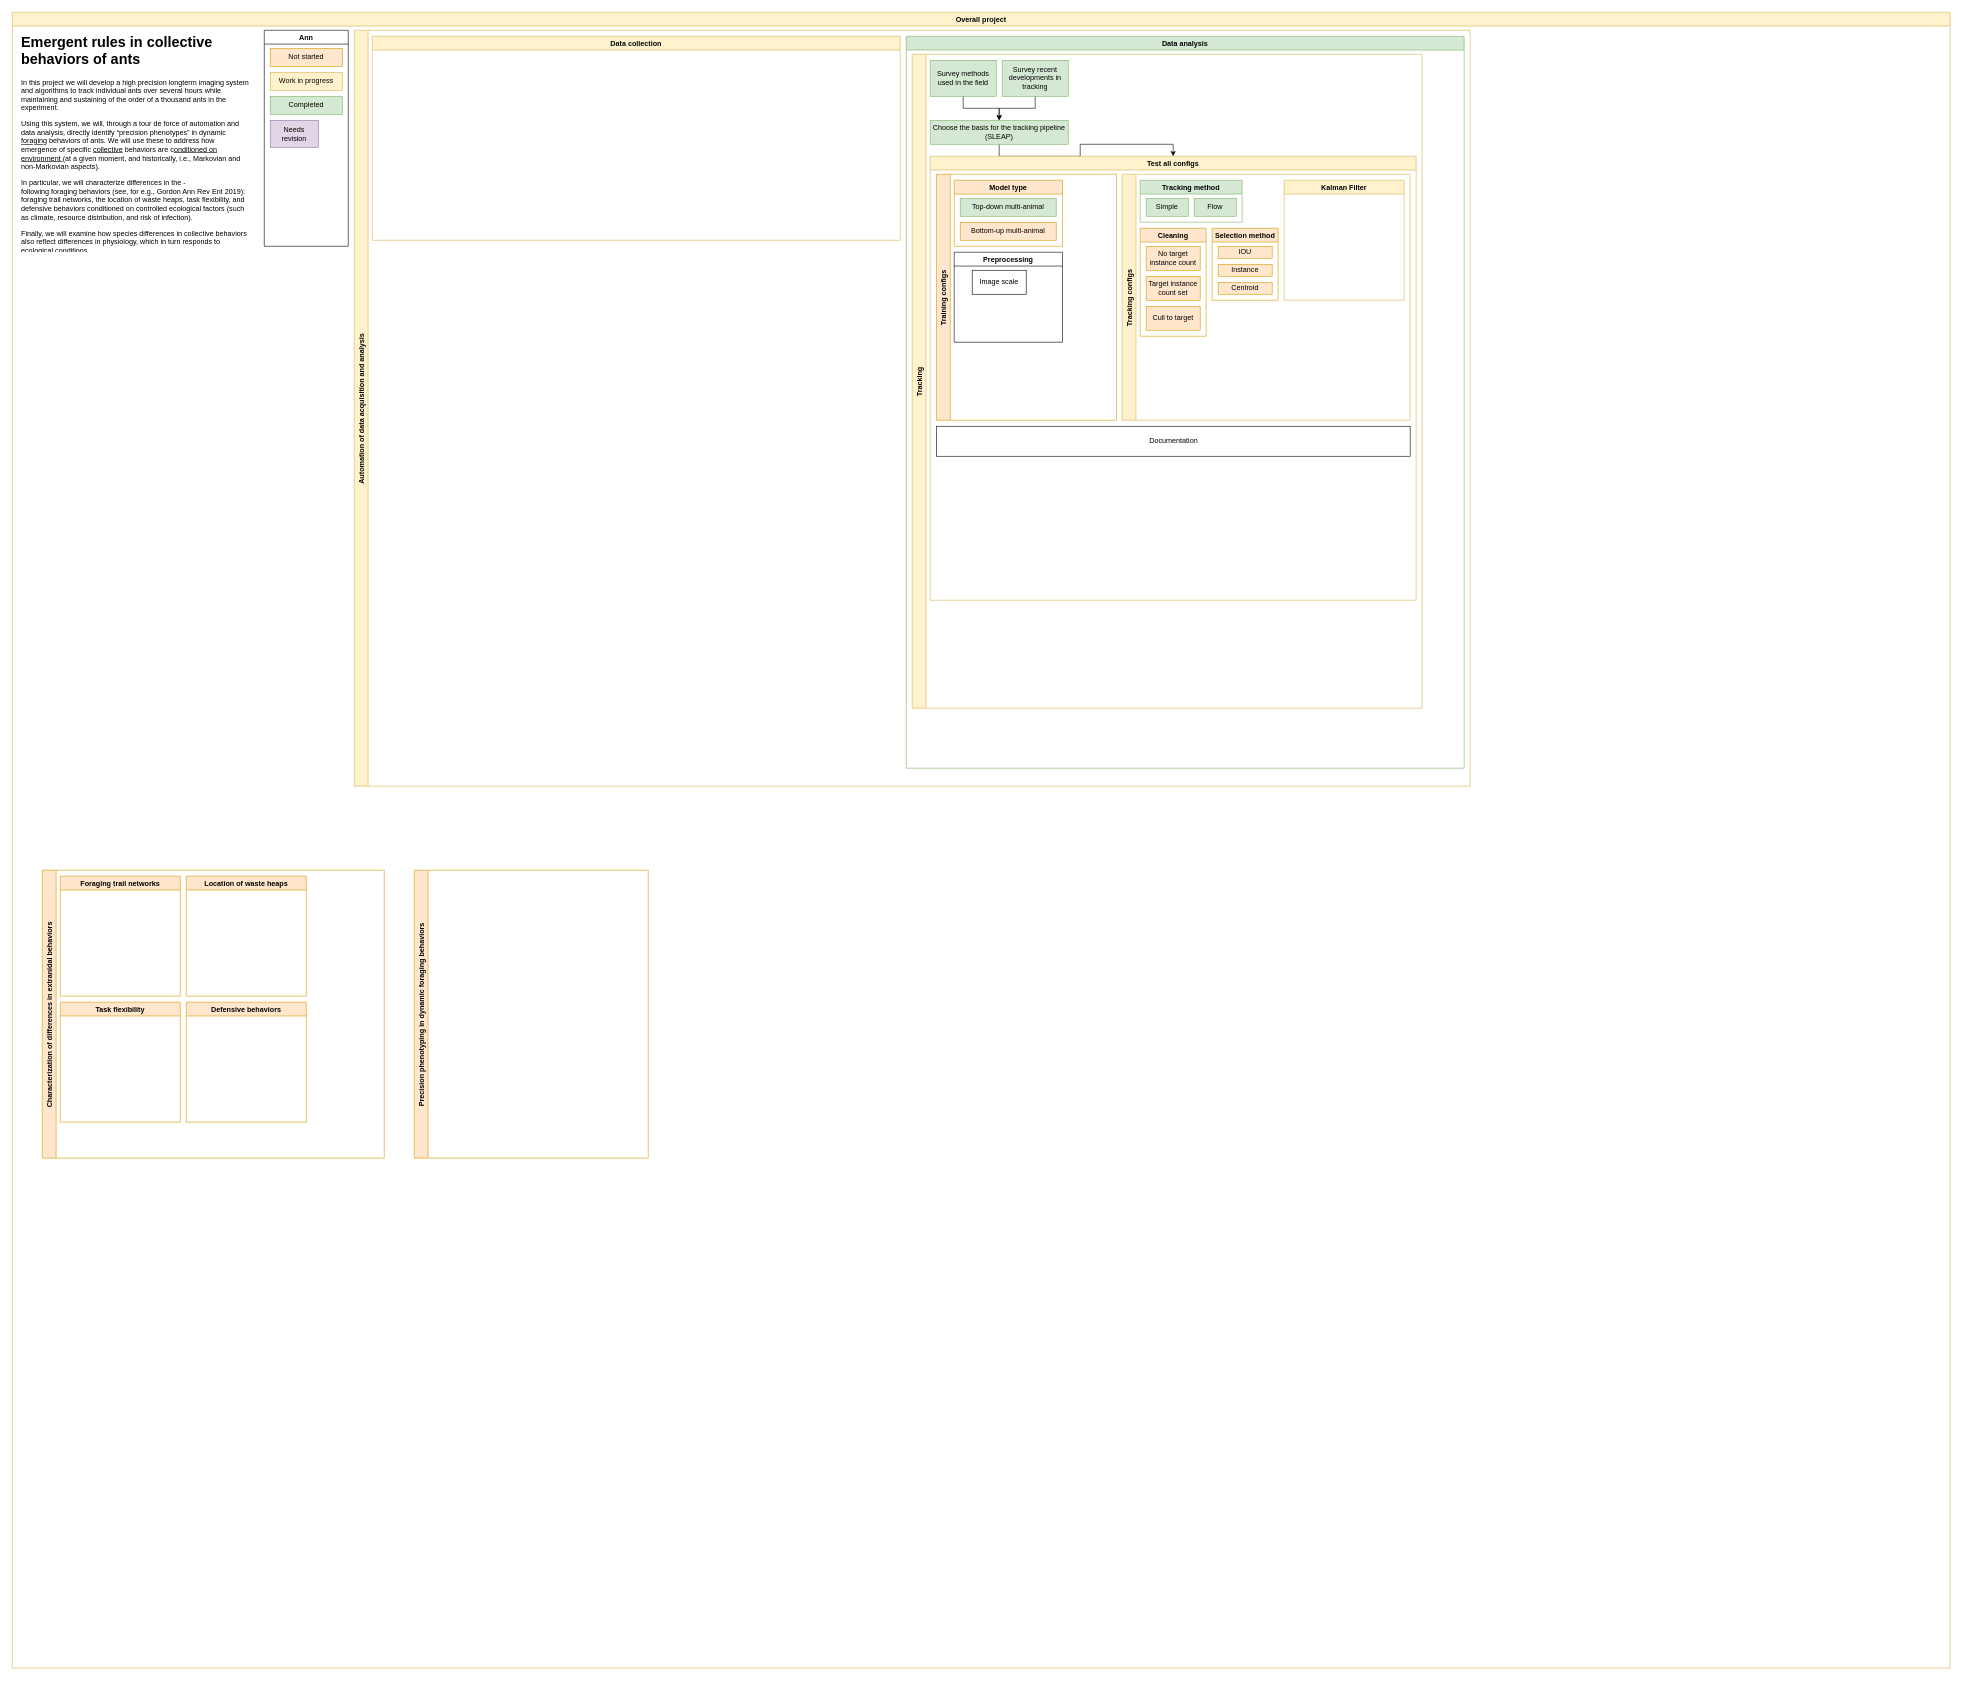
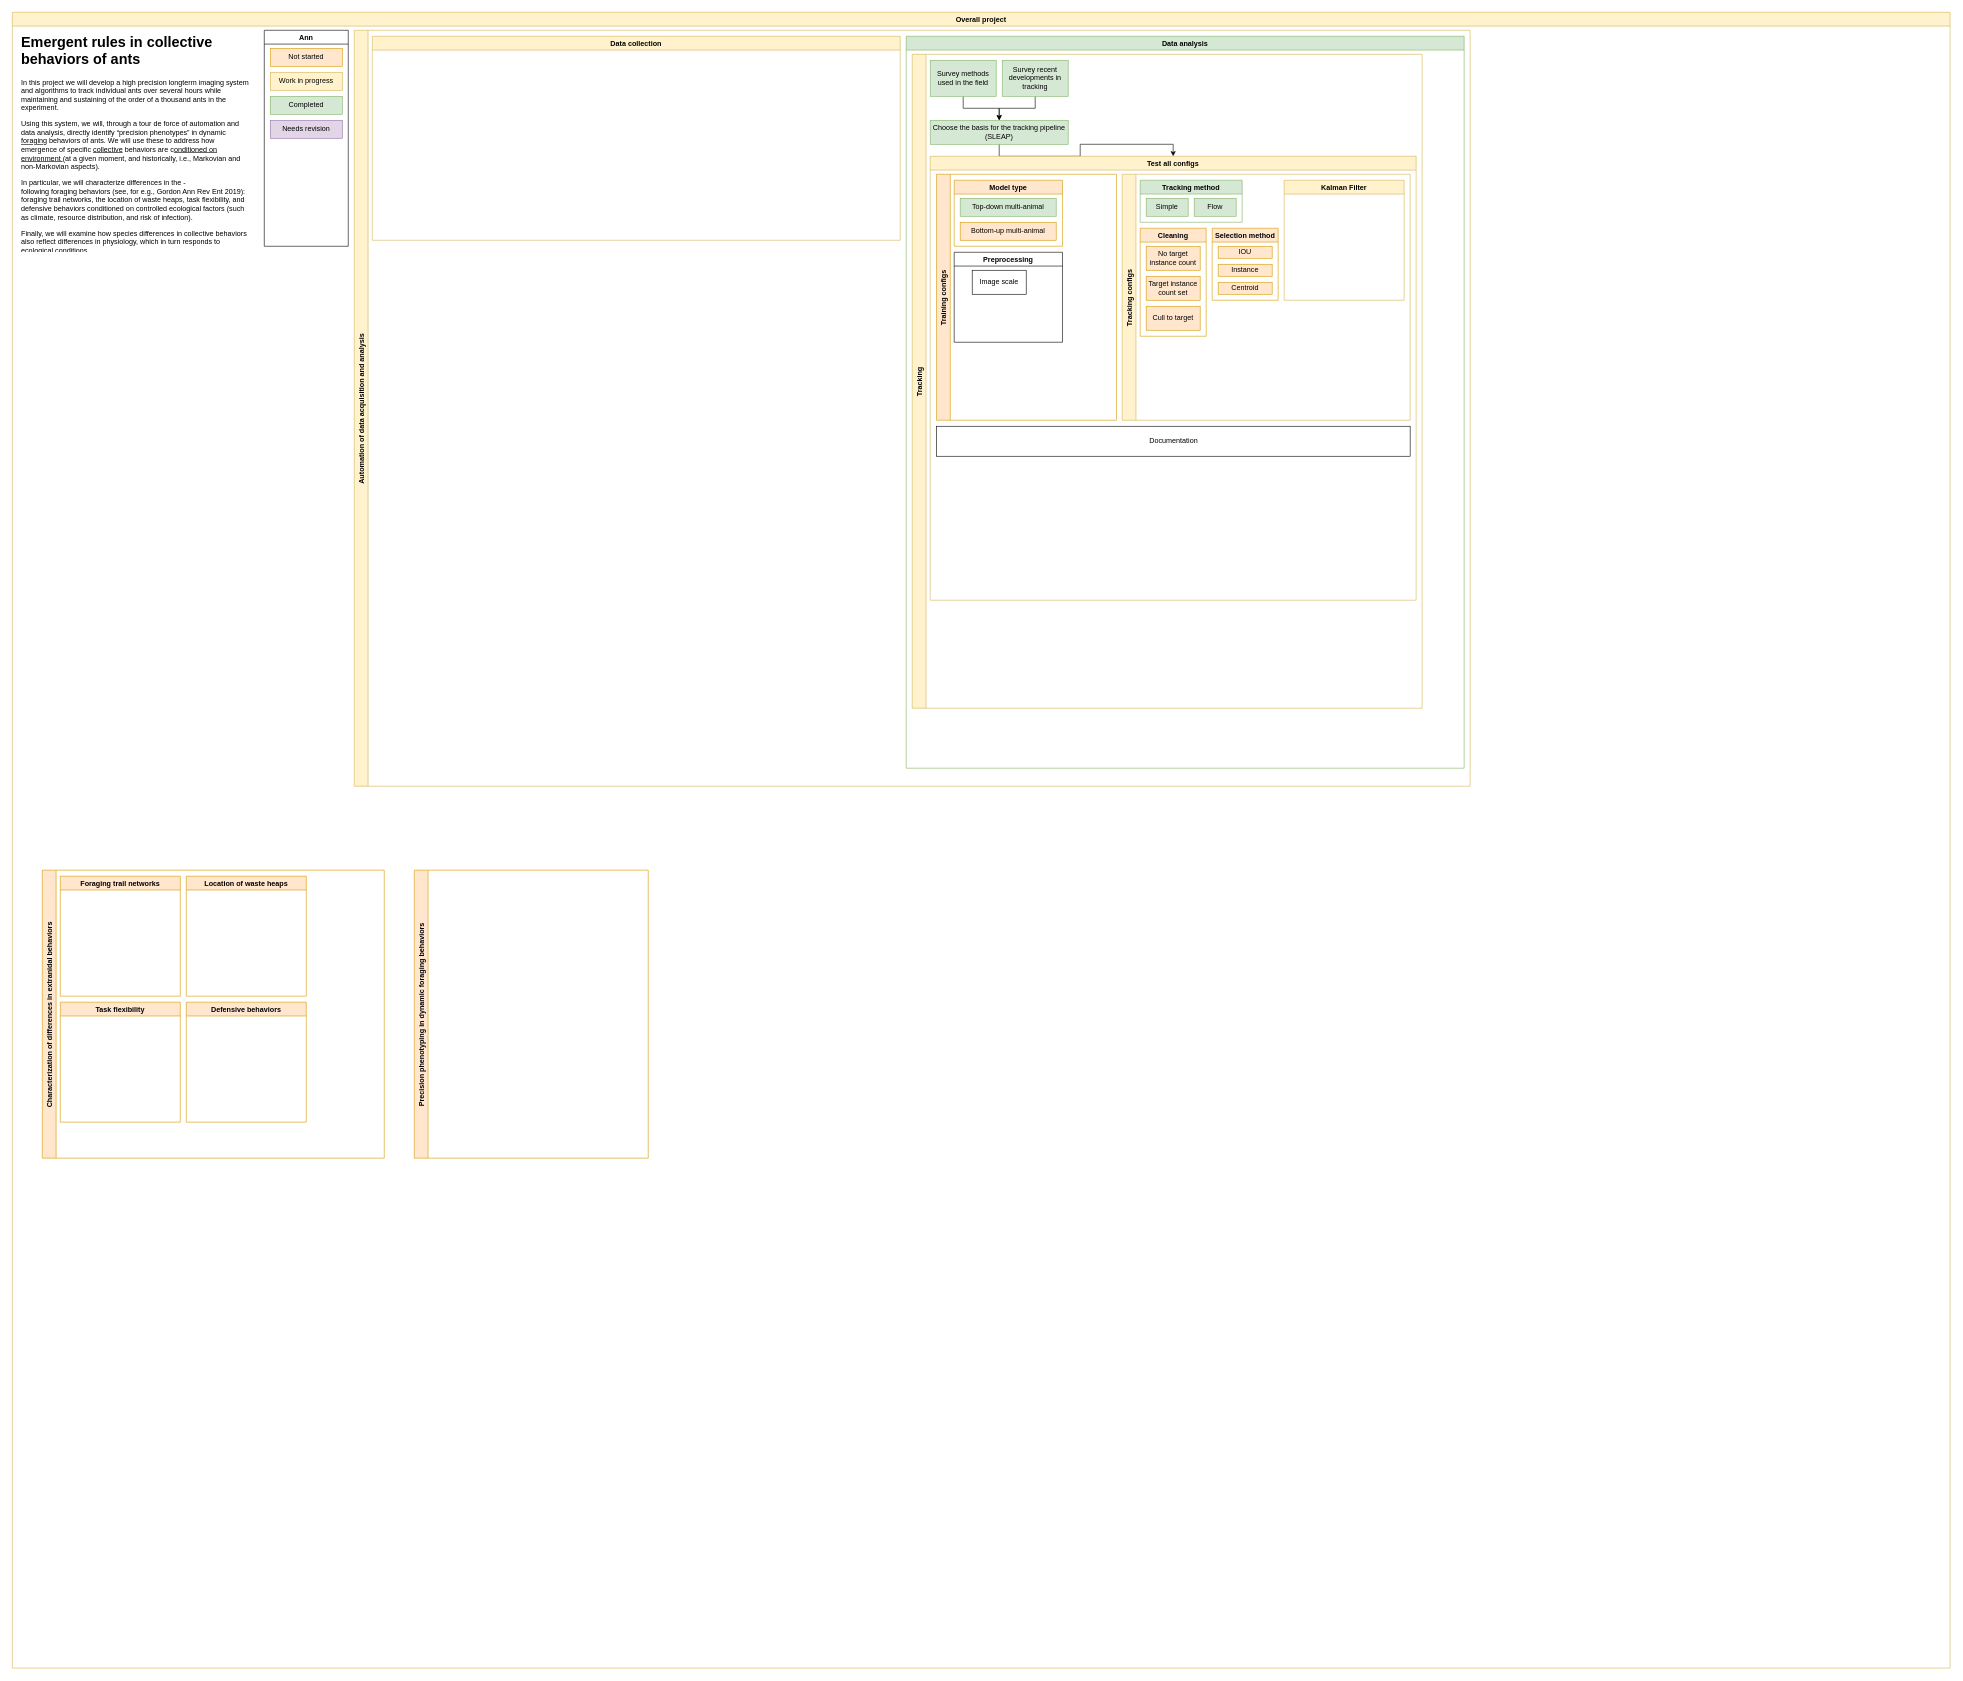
  <mxCell id="0" />
  <mxCell id="1" parent="0" />
  <mxCell id="2" value="Overall project" style="swimlane;fillColor=#fff2cc;strokeColor=#d6b656;" vertex="1" parent="1"><mxGeometry x="20" y="20" width="3230" height="2760" as="geometry" /></mxCell>
  <mxCell id="3" value="&lt;h1&gt;&lt;b&gt;Emergent rules in collective behaviors of ants&lt;/b&gt;&lt;/h1&gt;&lt;p&gt;In this project we will develop a high precision longterm imaging system&lt;br&gt; and algorithms to track individual ants over several hours while maintaining and sustaining of the order of a thousand ants in the experiment.&lt;/p&gt;&lt;p&gt;Using this system, we will, through a tour de force of automation and data analysis, directly identify “precision phenotypes” in dynamic &lt;u&gt;foraging&lt;/u&gt; behaviors of ants. We will use these to address how emergence of specific &lt;u&gt;collective&lt;/u&gt; behaviors are c&lt;u&gt;onditioned on environment &lt;/u&gt;(at a given moment, and historically, i.e., Markovian and non-Markovian aspects).&lt;/p&gt;&lt;p&gt;In particular, we will characterize differences in the -&lt;br&gt;following foraging behaviors (see, for e.g., Gordon Ann Rev Ent 2019): &lt;br&gt;foraging trail networks, the location of waste heaps, task flexibility, and defensive behaviors conditioned on controlled ecological factors (such as climate, resource distribution, and risk of infection).&lt;/p&gt;&lt;p&gt;Finally, we will examine how species differences in collective behaviors also reflect differences in physiology, which in turn responds to ecological conditions.&lt;/p&gt;" style="text;html=1;strokeColor=none;fillColor=none;spacing=5;spacingTop=-20;whiteSpace=wrap;overflow=hidden;rounded=0;" vertex="1" parent="2"><mxGeometry x="10" y="30" width="390" height="370" as="geometry" /></mxCell>
  <mxCell id="4" value="Automation of data acquisition and analysis" style="swimlane;horizontal=0;fillColor=#fff2cc;strokeColor=#d6b656;" vertex="1" parent="2"><mxGeometry x="570" y="30" width="1860" height="1260" as="geometry" /></mxCell>
  <mxCell id="5" value="Data collection" style="swimlane;fillColor=#fff2cc;strokeColor=#d6b656;" vertex="1" parent="4"><mxGeometry x="30" y="10" width="880" height="340" as="geometry"><mxRectangle x="30" y="10" width="120" height="23" as="alternateBounds" /></mxGeometry></mxCell>
  <mxCell id="6" value="Data analysis" style="swimlane;fillColor=#d5e8d4;strokeColor=#82b366;" vertex="1" parent="4"><mxGeometry x="920" y="10" width="930" height="1220" as="geometry" /></mxCell>
  <mxCell id="7" value="Tracking" style="swimlane;horizontal=0;fillColor=#fff2cc;strokeColor=#d6b656;" vertex="1" parent="6"><mxGeometry x="10" y="30" width="850" height="1090" as="geometry" /></mxCell>
  <mxCell id="8" style="edgeStyle=orthogonalEdgeStyle;rounded=0;orthogonalLoop=1;jettySize=auto;html=1;exitX=0.5;exitY=1;exitDx=0;exitDy=0;entryX=0.5;entryY=0;entryDx=0;entryDy=0;" edge="1" parent="7" source="9" target="13"><mxGeometry relative="1" as="geometry"><Array as="points"><mxPoint x="85" y="90" /><mxPoint x="145" y="90" /></Array></mxGeometry></mxCell>
  <mxCell id="9" value="Survey methods used in the field" style="rounded=0;whiteSpace=wrap;html=1;fillColor=#d5e8d4;strokeColor=#82b366;" vertex="1" parent="7"><mxGeometry x="30" y="10" width="110" height="60" as="geometry" /></mxCell>
  <mxCell id="10" style="edgeStyle=orthogonalEdgeStyle;rounded=0;orthogonalLoop=1;jettySize=auto;html=1;exitX=0.5;exitY=1;exitDx=0;exitDy=0;entryX=0.5;entryY=0;entryDx=0;entryDy=0;" edge="1" parent="7" source="11" target="13"><mxGeometry relative="1" as="geometry"><Array as="points"><mxPoint x="205" y="90" /><mxPoint x="145" y="90" /></Array></mxGeometry></mxCell>
  <mxCell id="11" value="Survey recent developments in tracking" style="rounded=0;whiteSpace=wrap;html=1;fillColor=#d5e8d4;strokeColor=#82b366;" vertex="1" parent="7"><mxGeometry x="150" y="10" width="110" height="60" as="geometry" /></mxCell>
  <mxCell id="12" style="edgeStyle=orthogonalEdgeStyle;rounded=0;orthogonalLoop=1;jettySize=auto;html=1;exitX=0.5;exitY=1;exitDx=0;exitDy=0;entryX=0.5;entryY=0;entryDx=0;entryDy=0;" edge="1" parent="7" source="13" target="14"><mxGeometry relative="1" as="geometry" /></mxCell>
  <mxCell id="13" value="Choose the basis for the tracking pipeline&lt;br&gt;(SLEAP)" style="rounded=0;whiteSpace=wrap;html=1;fillColor=#d5e8d4;strokeColor=#82b366;" vertex="1" parent="7"><mxGeometry x="30" y="110" width="230" height="40" as="geometry" /></mxCell>
  <mxCell id="14" value="Test all configs" style="swimlane;fillColor=#fff2cc;strokeColor=#d6b656;" vertex="1" parent="7"><mxGeometry x="30" y="170" width="810" height="740" as="geometry" /></mxCell>
  <mxCell id="15" value="Training configs" style="swimlane;horizontal=0;fillColor=#ffe6cc;strokeColor=#d79b00;" vertex="1" parent="14"><mxGeometry x="10.5" y="30" width="300" height="410" as="geometry" /></mxCell>
  <mxCell id="16" value="Model type" style="swimlane;fillColor=#ffe6cc;strokeColor=#d79b00;" vertex="1" parent="15"><mxGeometry x="29.5" y="10" width="180.5" height="110" as="geometry" /></mxCell>
  <mxCell id="17" value="Top-down multi-animal" style="rounded=0;whiteSpace=wrap;html=1;fillColor=#d5e8d4;strokeColor=#82b366;" vertex="1" parent="16"><mxGeometry x="10" y="30" width="160" height="30" as="geometry" /></mxCell>
  <mxCell id="18" value="Bottom-up multi-animal" style="rounded=0;whiteSpace=wrap;html=1;fillColor=#ffe6cc;strokeColor=#d79b00;" vertex="1" parent="16"><mxGeometry x="10" y="70" width="160" height="30" as="geometry" /></mxCell>
  <mxCell id="19" value="Preprocessing" style="swimlane;" vertex="1" parent="15"><mxGeometry x="29.5" y="130" width="180.5" height="150" as="geometry" /></mxCell>
  <mxCell id="20" value="Image scale" style="rounded=0;whiteSpace=wrap;html=1;" vertex="1" parent="19"><mxGeometry x="30" y="30" width="90" height="40" as="geometry" /></mxCell>
  <mxCell id="21" value="Tracking configs" style="swimlane;horizontal=0;fillColor=#fff2cc;strokeColor=#d6b656;" vertex="1" parent="14"><mxGeometry x="320" y="30" width="480" height="410" as="geometry" /></mxCell>
  <mxCell id="22" value="Tracking method" style="swimlane;fillColor=#d5e8d4;strokeColor=#82b366;" vertex="1" parent="21"><mxGeometry x="30" y="10" width="170" height="70" as="geometry" /></mxCell>
  <mxCell id="23" value="Simple" style="rounded=0;whiteSpace=wrap;html=1;fillColor=#d5e8d4;strokeColor=#82b366;" vertex="1" parent="22"><mxGeometry x="10" y="30" width="70" height="30" as="geometry" /></mxCell>
  <mxCell id="24" value="Flow" style="rounded=0;whiteSpace=wrap;html=1;fillColor=#d5e8d4;strokeColor=#82b366;" vertex="1" parent="22"><mxGeometry x="90" y="30" width="70" height="30" as="geometry" /></mxCell>
  <mxCell id="25" value="Cleaning" style="swimlane;fillColor=#ffe6cc;strokeColor=#d79b00;" vertex="1" parent="21"><mxGeometry x="30" y="90" width="110" height="180" as="geometry" /></mxCell>
  <mxCell id="26" value="No target instance count" style="rounded=0;whiteSpace=wrap;html=1;fillColor=#ffe6cc;strokeColor=#d79b00;" vertex="1" parent="25"><mxGeometry x="10" y="30" width="90" height="40" as="geometry" /></mxCell>
  <mxCell id="27" value="Target instance count set" style="rounded=0;whiteSpace=wrap;html=1;fillColor=#ffe6cc;strokeColor=#d79b00;" vertex="1" parent="25"><mxGeometry x="10" y="80" width="90" height="40" as="geometry" /></mxCell>
  <mxCell id="28" value="Cull to target" style="rounded=0;whiteSpace=wrap;html=1;fillColor=#ffe6cc;strokeColor=#d79b00;" vertex="1" parent="25"><mxGeometry x="10" y="130" width="90" height="40" as="geometry" /></mxCell>
  <mxCell id="29" value="Selection method" style="swimlane;fillColor=#ffe6cc;strokeColor=#d79b00;" vertex="1" parent="21"><mxGeometry x="150" y="90" width="110" height="120" as="geometry" /></mxCell>
  <mxCell id="30" value="IOU" style="rounded=0;whiteSpace=wrap;html=1;fillColor=#ffe6cc;strokeColor=#d79b00;" vertex="1" parent="29"><mxGeometry x="10" y="30" width="90" height="20" as="geometry" /></mxCell>
  <mxCell id="31" value="Instance" style="rounded=0;whiteSpace=wrap;html=1;fillColor=#ffe6cc;strokeColor=#d79b00;" vertex="1" parent="29"><mxGeometry x="10" y="60" width="90" height="20" as="geometry" /></mxCell>
  <mxCell id="32" value="Centroid" style="rounded=0;whiteSpace=wrap;html=1;fillColor=#ffe6cc;strokeColor=#d79b00;" vertex="1" parent="29"><mxGeometry x="10" y="90" width="90" height="20" as="geometry" /></mxCell>
  <mxCell id="33" value="Kalman Filter" style="swimlane;fillColor=#fff2cc;strokeColor=#d6b656;" vertex="1" parent="21"><mxGeometry x="270" y="10" width="200" height="200" as="geometry" /></mxCell>
  <mxCell id="34" value="Documentation" style="rounded=0;whiteSpace=wrap;html=1;" vertex="1" parent="14"><mxGeometry x="10.5" y="450" width="789.5" height="50" as="geometry" /></mxCell>
  <mxCell id="35" value="Precision phenotyping in dynamic foraging behaviors" style="swimlane;horizontal=0;fillColor=#ffe6cc;strokeColor=#d79b00;" vertex="1" parent="2"><mxGeometry x="670" y="1430" width="390" height="480" as="geometry"><mxRectangle x="670" y="1430" width="30" height="320" as="alternateBounds" /></mxGeometry></mxCell>
  <mxCell id="36" value="Characterization of differences in extranidal behaviors" style="swimlane;horizontal=0;fillColor=#ffe6cc;strokeColor=#d79b00;" vertex="1" parent="2"><mxGeometry x="50" y="1430" width="570" height="480" as="geometry"><mxRectangle x="10" y="410" width="30" height="330" as="alternateBounds" /></mxGeometry></mxCell>
  <mxCell id="37" value="Foraging trail networks" style="swimlane;fillColor=#ffe6cc;strokeColor=#d79b00;" vertex="1" parent="36"><mxGeometry x="30" y="10" width="200" height="200" as="geometry" /></mxCell>
  <mxCell id="38" value="Location of waste heaps" style="swimlane;fillColor=#ffe6cc;strokeColor=#d79b00;" vertex="1" parent="36"><mxGeometry x="240" y="10" width="200" height="200" as="geometry" /></mxCell>
  <mxCell id="39" value="Task flexibility" style="swimlane;fillColor=#ffe6cc;strokeColor=#d79b00;" vertex="1" parent="36"><mxGeometry x="30" y="220" width="200" height="200" as="geometry" /></mxCell>
  <mxCell id="40" value="Defensive behaviors" style="swimlane;fillColor=#ffe6cc;strokeColor=#d79b00;" vertex="1" parent="36"><mxGeometry x="240" y="220" width="200" height="200" as="geometry" /></mxCell>
  <mxCell id="41" value="Ann" style="swimlane;" vertex="1" parent="2"><mxGeometry x="420" y="30" width="140" height="360" as="geometry" /></mxCell>
  <mxCell id="42" value="Not started" style="rounded=0;whiteSpace=wrap;html=1;fillColor=#ffe6cc;strokeColor=#d79b00;" vertex="1" parent="41"><mxGeometry x="10" y="30" width="120" height="30" as="geometry" /></mxCell>
  <mxCell id="43" value="Work in progress" style="rounded=0;whiteSpace=wrap;html=1;fillColor=#fff2cc;strokeColor=#d6b656;" vertex="1" parent="41"><mxGeometry x="10" y="70" width="120" height="30" as="geometry" /></mxCell>
  <mxCell id="44" value="Completed" style="rounded=0;whiteSpace=wrap;html=1;fillColor=#d5e8d4;strokeColor=#82b366;" vertex="1" parent="41"><mxGeometry x="10" y="110" width="120" height="30" as="geometry" /></mxCell>
- <mxCell id="45" value="Needs revision" style="rounded=0;whiteSpace=wrap;html=1;fillColor=#e1d5e7;strokeColor=#9673a6;" vertex="1" parent="41"><mxGeometry x="10" y="150" width="80" height="45" as="geometry" /></mxCell>
+ <mxCell id="45" value="Needs revision" style="rounded=0;whiteSpace=wrap;html=1;fillColor=#e1d5e7;strokeColor=#9673a6;" vertex="1" parent="41"><mxGeometry x="10" y="150" width="120" height="30" as="geometry" /></mxCell>
